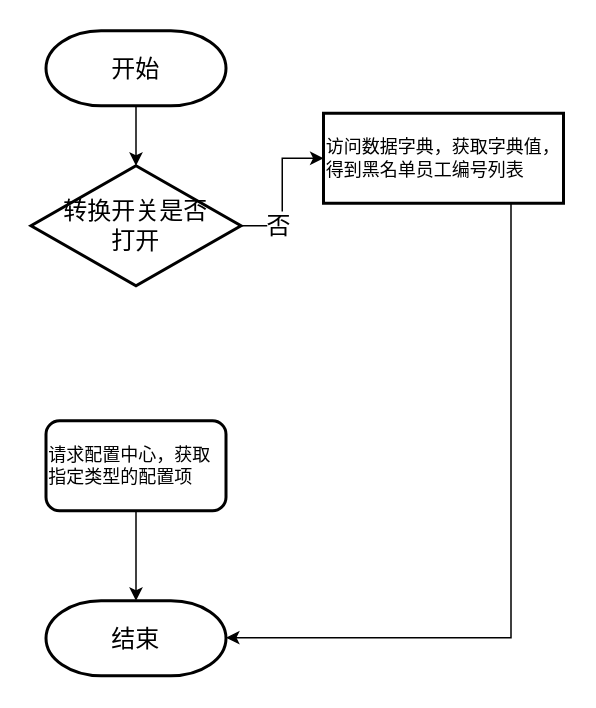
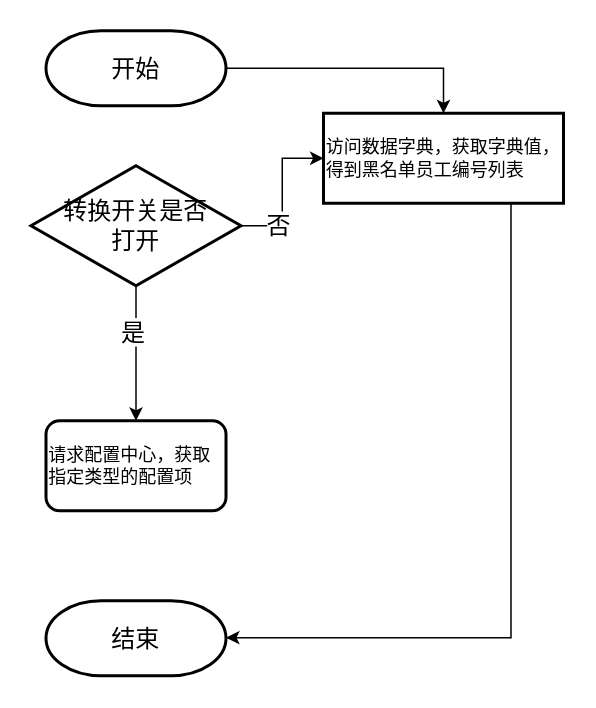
  <mxCell id="0" />
  <mxCell id="1" parent="0" />
- <mxCell id="2" value="" style="edgeStyle=orthogonalEdgeStyle;rounded=0;orthogonalLoop=1;jettySize=auto;html=1;" parent="1" source="3" target="8" edge="1"><mxGeometry relative="1" as="geometry" /></mxCell>
+ <mxCell id="2" value="" style="edgeStyle=orthogonalEdgeStyle;rounded=0;orthogonalLoop=1;jettySize=auto;html=1;" parent="1" source="3" target="9" edge="1"><mxGeometry relative="1" as="geometry" /></mxCell>
  <mxCell id="3" value="&lt;font style=&quot;font-size: 16px;&quot;&gt;开始&lt;/font&gt;" style="strokeWidth=2;html=1;shape=mxgraph.flowchart.terminator;whiteSpace=wrap;" parent="1" vertex="1"><mxGeometry x="30" y="20" width="120" height="50" as="geometry" /></mxCell>
  <mxCell id="4" value="" style="edgeStyle=orthogonalEdgeStyle;rounded=0;orthogonalLoop=1;jettySize=auto;html=1;" parent="1" source="8" target="9" edge="1"><mxGeometry relative="1" as="geometry" /></mxCell>
  <mxCell id="5" value="否" style="edgeLabel;html=1;align=center;verticalAlign=middle;resizable=0;points=[];fontSize=16;" parent="4" vertex="1" connectable="0"><mxGeometry x="-0.433" y="3" relative="1" as="geometry"><mxPoint as="offset" /></mxGeometry></mxCell>
+ <mxCell id="6" value="" style="edgeStyle=orthogonalEdgeStyle;rounded=0;orthogonalLoop=1;jettySize=auto;html=1;" parent="1" source="8" target="11" edge="1"><mxGeometry relative="1" as="geometry" /></mxCell>
+ <mxCell id="7" value="是" style="edgeLabel;html=1;align=center;verticalAlign=middle;resizable=0;points=[];fontSize=16;" vertex="1" connectable="0" parent="6"><mxGeometry x="-0.328" y="-3" relative="1" as="geometry"><mxPoint as="offset" /></mxGeometry></mxCell>
  <mxCell id="8" value="&lt;font style=&quot;font-size: 16px;&quot;&gt;转换开关&lt;/font&gt;&lt;span style=&quot;font-size: 16px; background-color: transparent; color: light-dark(rgb(0, 0, 0), rgb(255, 255, 255));&quot;&gt;是否&lt;/span&gt;&lt;div&gt;&lt;span style=&quot;font-size: 16px; background-color: transparent; color: light-dark(rgb(0, 0, 0), rgb(255, 255, 255));&quot;&gt;打开&lt;/span&gt;&lt;/div&gt;" style="rhombus;whiteSpace=wrap;html=1;strokeWidth=2;" parent="1" vertex="1"><mxGeometry x="20" y="110" width="140" height="80" as="geometry" /></mxCell>
  <mxCell id="9" value="访问数据字典，获取字典值，得到黑名单员工编号列表" style="whiteSpace=wrap;html=1;strokeWidth=2;align=left;" parent="1" vertex="1"><mxGeometry x="215" y="75" width="160" height="60" as="geometry" /></mxCell>
- <mxCell id="10" value="" style="edgeStyle=orthogonalEdgeStyle;rounded=0;orthogonalLoop=1;jettySize=auto;html=1;entryX=0.5;entryY=0;entryDx=0;entryDy=0;entryPerimeter=0;" parent="1" source="11" target="12" edge="1"><mxGeometry relative="1" as="geometry"><mxPoint x="90" y="380" as="targetPoint" /></mxGeometry></mxCell>
  <mxCell id="11" value="请求配置中心，获取指定类型的配置项" style="whiteSpace=wrap;html=1;strokeWidth=2;align=left;rounded=1;" parent="1" vertex="1"><mxGeometry x="30" y="280" width="120" height="60" as="geometry" /></mxCell>
  <mxCell id="12" value="&lt;font style=&quot;font-size: 16px;&quot;&gt;结束&lt;/font&gt;" style="strokeWidth=2;html=1;shape=mxgraph.flowchart.terminator;whiteSpace=wrap;" parent="1" vertex="1"><mxGeometry x="30" y="400" width="120" height="50" as="geometry" /></mxCell>
  <mxCell id="13" style="edgeStyle=orthogonalEdgeStyle;rounded=0;orthogonalLoop=1;jettySize=auto;html=1;entryX=1.002;entryY=0.692;entryDx=0;entryDy=0;entryPerimeter=0;exitX=0.562;exitY=1;exitDx=0;exitDy=0;exitPerimeter=0;" edge="1" parent="1" source="9"><mxGeometry relative="1" as="geometry"><mxPoint x="340" y="190" as="sourcePoint" /><mxPoint x="150" y="424.6" as="targetPoint" /><Array as="points"><mxPoint x="340" y="425" /></Array></mxGeometry></mxCell>
